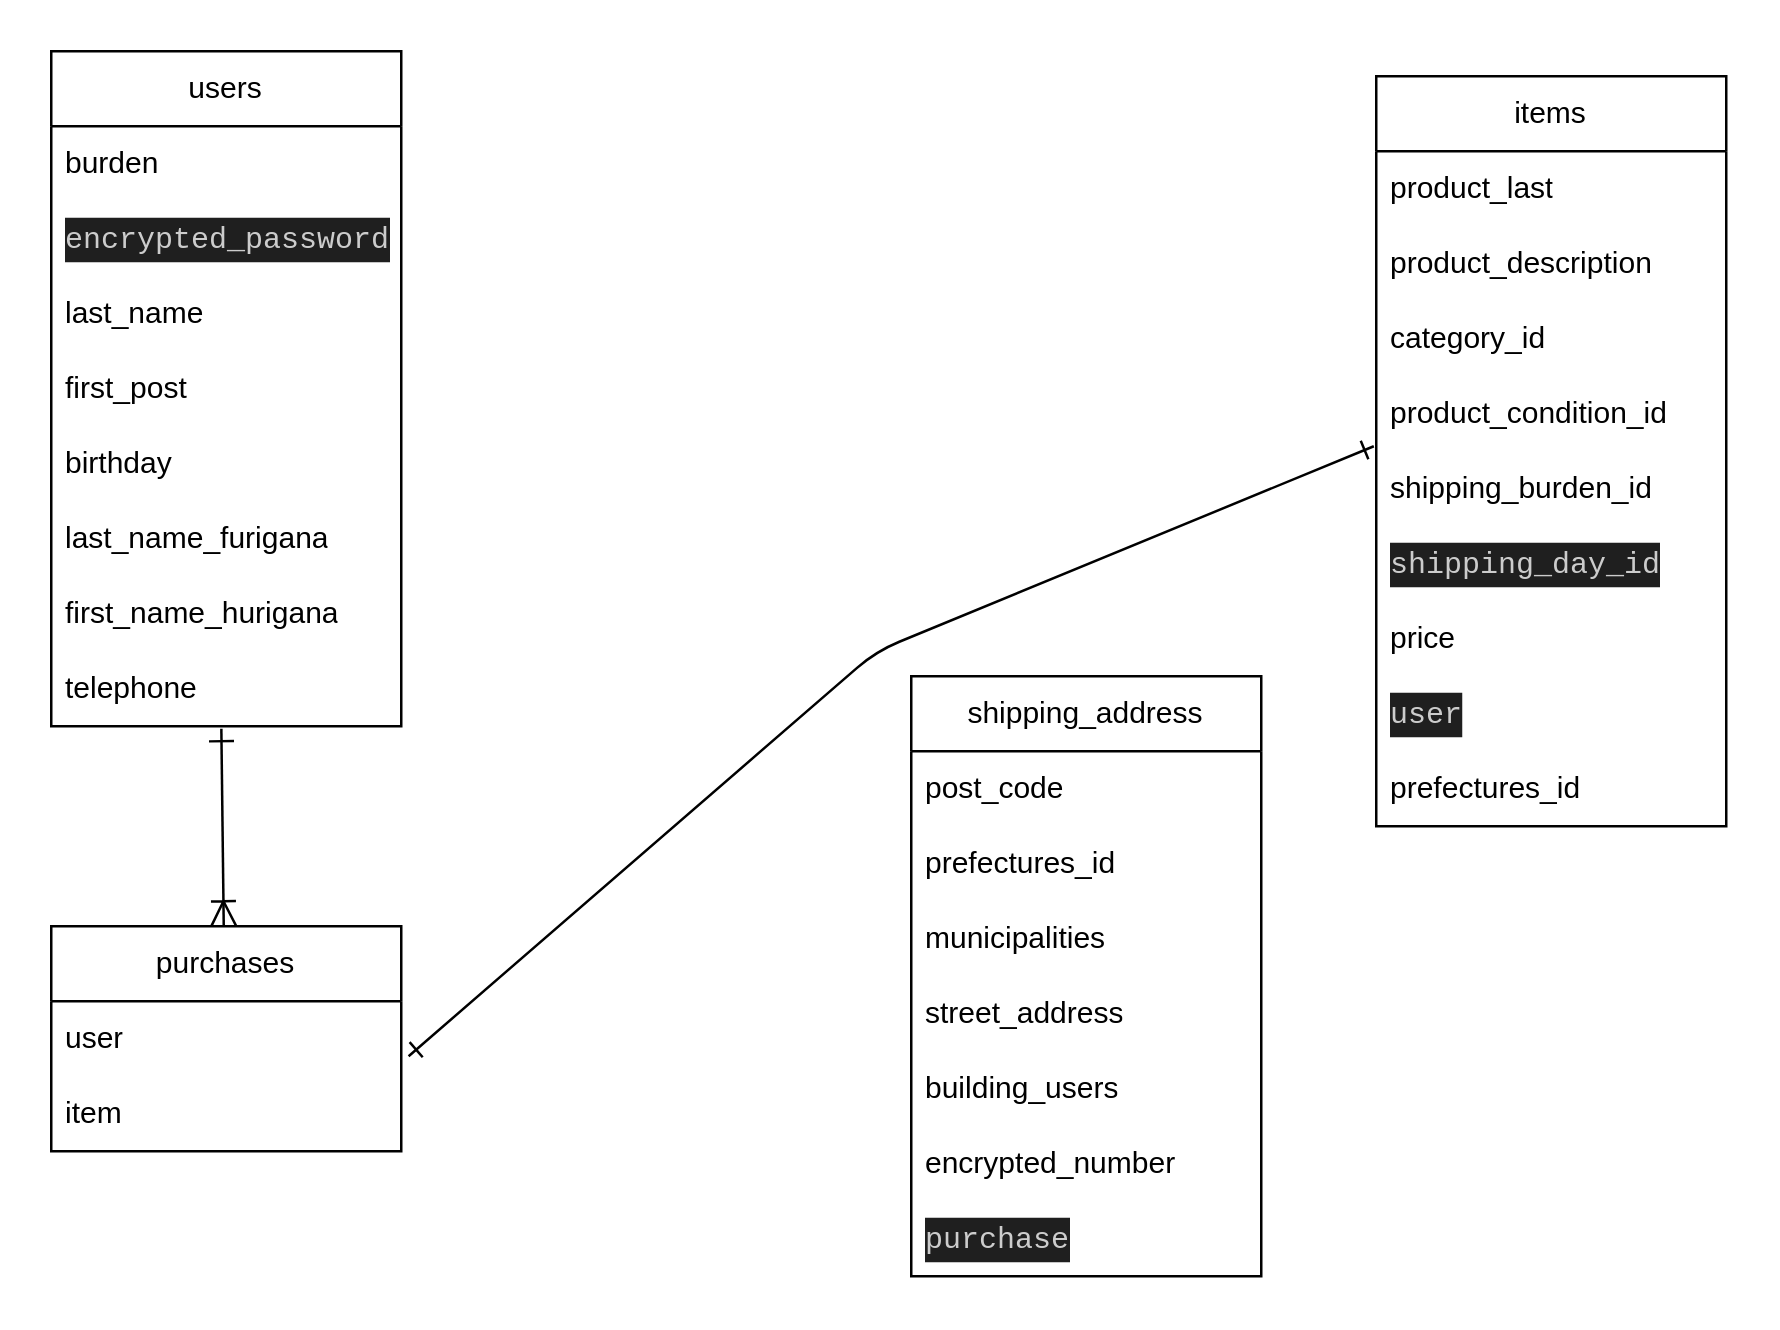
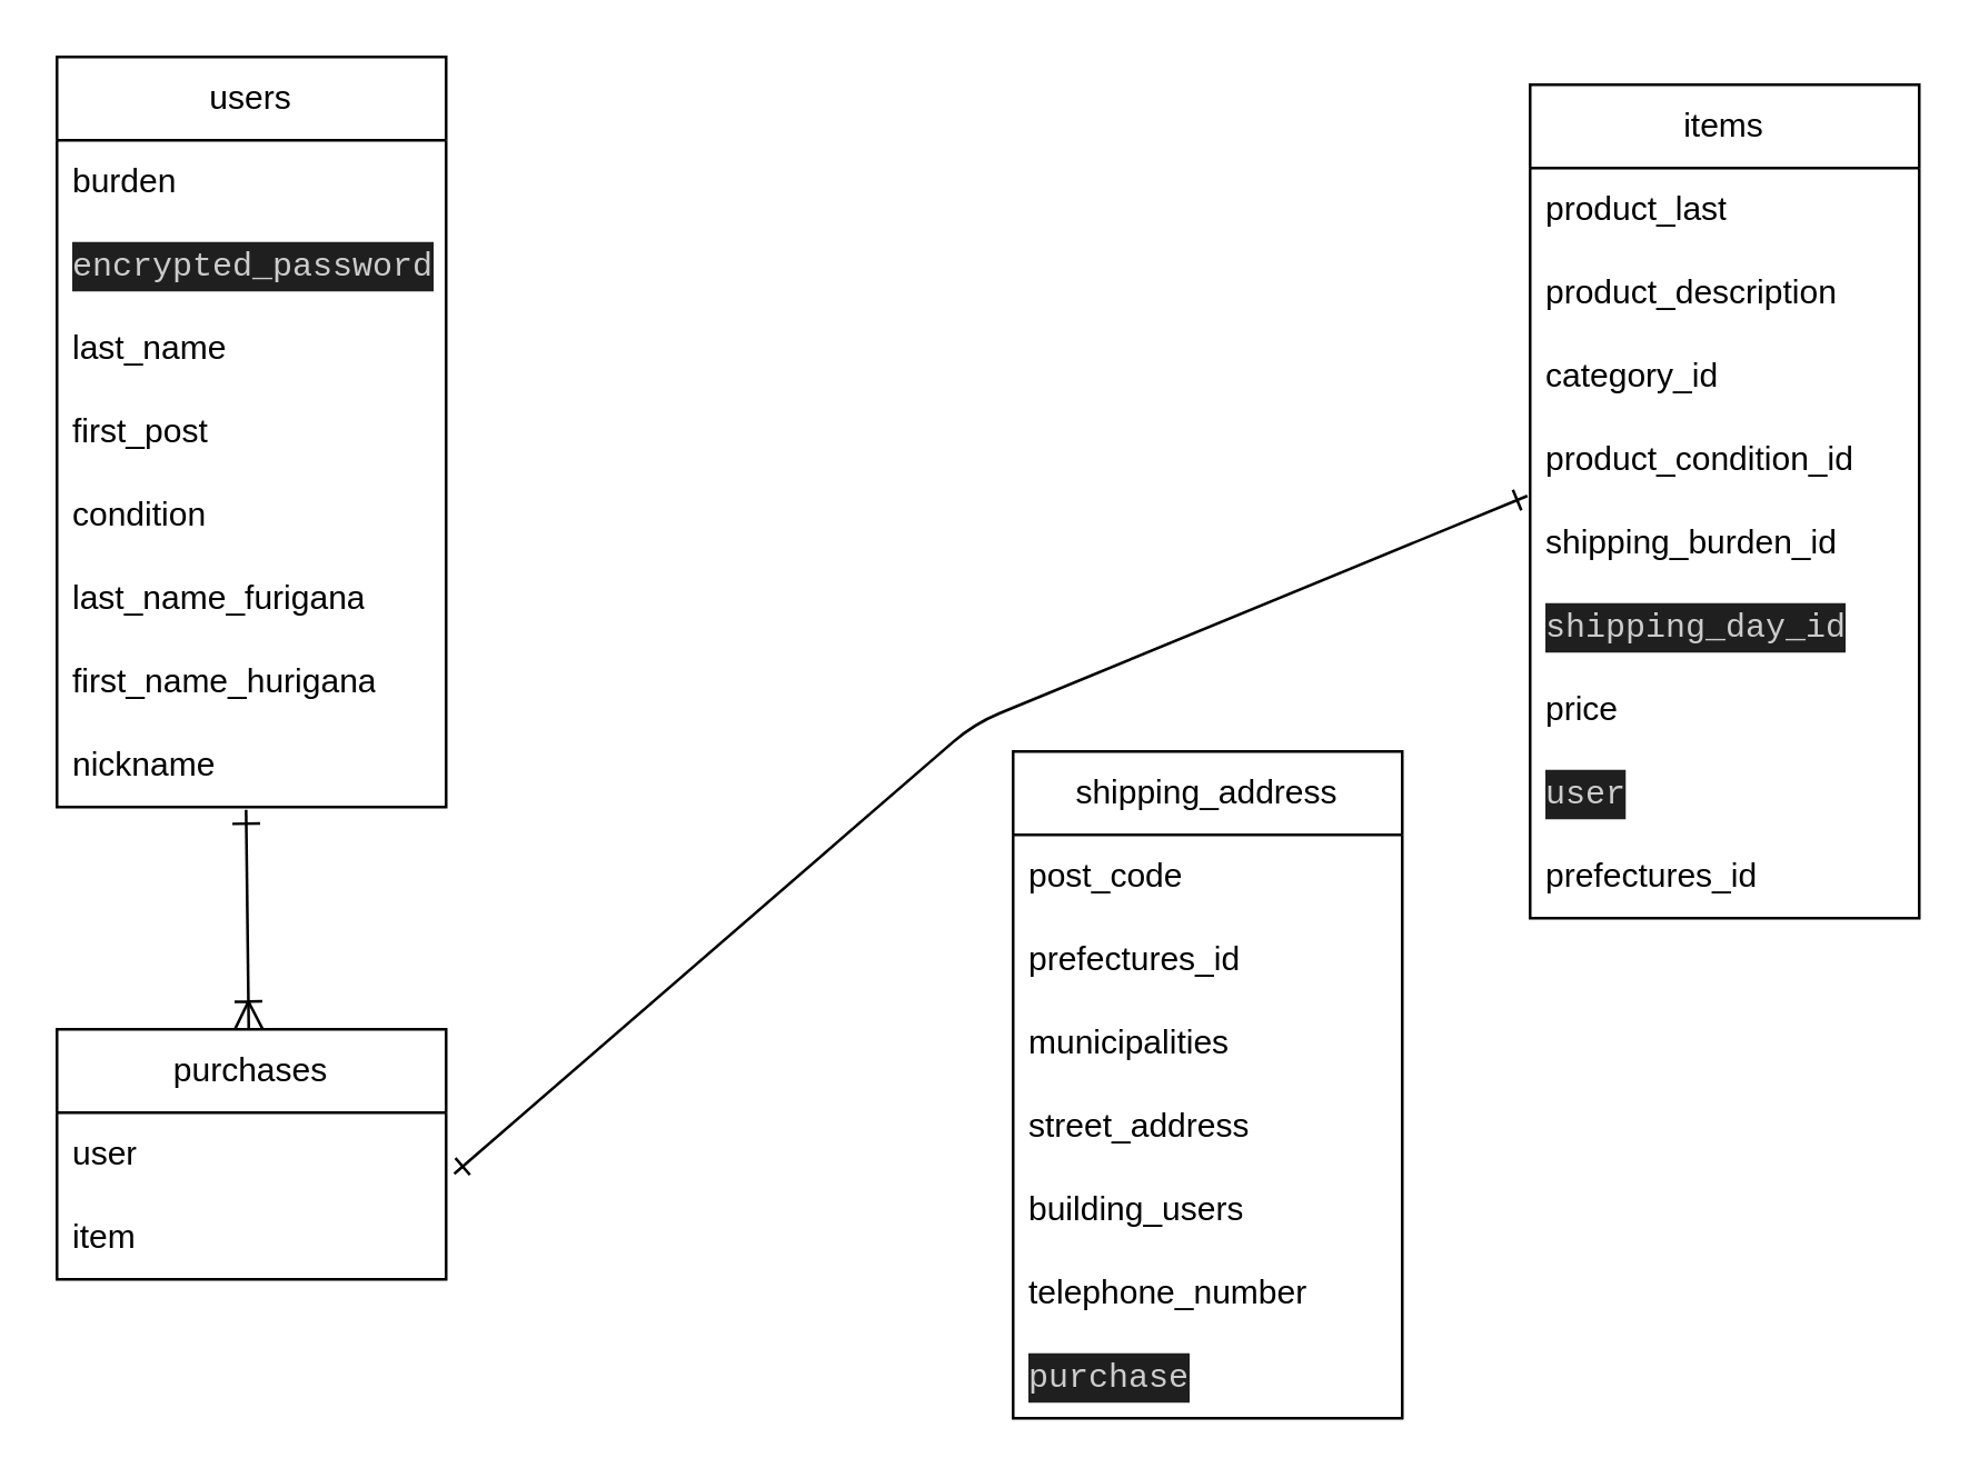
  <mxCell id="0" />
  <mxCell id="1" parent="0" />
  <mxCell id="2" value="users" style="swimlane;fontStyle=0;childLayout=stackLayout;horizontal=1;startSize=30;horizontalStack=0;resizeParent=1;resizeParentMax=0;resizeLast=0;collapsible=1;marginBottom=0;whiteSpace=wrap;html=1;" parent="1" vertex="1"><mxGeometry x="20" y="20" width="140" height="270" as="geometry" /></mxCell>
  <mxCell id="3" value="burden" style="text;strokeColor=none;fillColor=none;align=left;verticalAlign=middle;spacingLeft=4;spacingRight=4;overflow=hidden;points=[[0,0.5],[1,0.5]];portConstraint=eastwest;rotatable=0;whiteSpace=wrap;html=1;" parent="2" vertex="1"><mxGeometry y="30" width="140" height="30" as="geometry" /></mxCell>
  <mxCell id="4" value="&lt;div style=&quot;color: rgb(204, 204, 204); background-color: rgb(31, 31, 31); font-family: Menlo, Monaco, &amp;quot;Courier New&amp;quot;, monospace; line-height: 18px;&quot;&gt;encrypted_password&lt;/div&gt;" style="text;strokeColor=none;fillColor=none;align=left;verticalAlign=middle;spacingLeft=4;spacingRight=4;overflow=hidden;points=[[0,0.5],[1,0.5]];portConstraint=eastwest;rotatable=0;whiteSpace=wrap;html=1;" parent="2" vertex="1"><mxGeometry y="60" width="140" height="30" as="geometry" /></mxCell>
  <mxCell id="5" value="last_name" style="text;strokeColor=none;fillColor=none;align=left;verticalAlign=middle;spacingLeft=4;spacingRight=4;overflow=hidden;points=[[0,0.5],[1,0.5]];portConstraint=eastwest;rotatable=0;whiteSpace=wrap;html=1;" parent="2" vertex="1"><mxGeometry y="90" width="140" height="30" as="geometry" /></mxCell>
  <mxCell id="6" value="first_post" style="text;strokeColor=none;fillColor=none;align=left;verticalAlign=middle;spacingLeft=4;spacingRight=4;overflow=hidden;points=[[0,0.5],[1,0.5]];portConstraint=eastwest;rotatable=0;whiteSpace=wrap;html=1;" parent="2" vertex="1"><mxGeometry y="120" width="140" height="30" as="geometry" /></mxCell>
- <mxCell id="7" value="birthday" style="text;strokeColor=none;fillColor=none;align=left;verticalAlign=middle;spacingLeft=4;spacingRight=4;overflow=hidden;points=[[0,0.5],[1,0.5]];portConstraint=eastwest;rotatable=0;whiteSpace=wrap;html=1;" parent="2" vertex="1"><mxGeometry y="150" width="140" height="30" as="geometry" /></mxCell>
+ <mxCell id="7" value="condition" style="text;strokeColor=none;fillColor=none;align=left;verticalAlign=middle;spacingLeft=4;spacingRight=4;overflow=hidden;points=[[0,0.5],[1,0.5]];portConstraint=eastwest;rotatable=0;whiteSpace=wrap;html=1;" parent="2" vertex="1"><mxGeometry y="150" width="140" height="30" as="geometry" /></mxCell>
  <mxCell id="8" value="last_name_furigana" style="text;strokeColor=none;fillColor=none;align=left;verticalAlign=middle;spacingLeft=4;spacingRight=4;overflow=hidden;points=[[0,0.5],[1,0.5]];portConstraint=eastwest;rotatable=0;whiteSpace=wrap;html=1;" parent="2" vertex="1"><mxGeometry y="180" width="140" height="30" as="geometry" /></mxCell>
  <mxCell id="9" value="first_name_hurigana" style="text;strokeColor=none;fillColor=none;align=left;verticalAlign=middle;spacingLeft=4;spacingRight=4;overflow=hidden;points=[[0,0.5],[1,0.5]];portConstraint=eastwest;rotatable=0;whiteSpace=wrap;html=1;" parent="2" vertex="1"><mxGeometry y="210" width="140" height="30" as="geometry" /></mxCell>
- <mxCell id="10" value="telephone" style="text;strokeColor=none;fillColor=none;align=left;verticalAlign=middle;spacingLeft=4;spacingRight=4;overflow=hidden;points=[[0,0.5],[1,0.5]];portConstraint=eastwest;rotatable=0;whiteSpace=wrap;html=1;" vertex="1" parent="2"><mxGeometry y="240" width="140" height="30" as="geometry" /></mxCell>
+ <mxCell id="10" value="nickname" style="text;strokeColor=none;fillColor=none;align=left;verticalAlign=middle;spacingLeft=4;spacingRight=4;overflow=hidden;points=[[0,0.5],[1,0.5]];portConstraint=eastwest;rotatable=0;whiteSpace=wrap;html=1;" vertex="1" parent="2"><mxGeometry y="240" width="140" height="30" as="geometry" /></mxCell>
  <mxCell id="11" value="items" style="swimlane;fontStyle=0;childLayout=stackLayout;horizontal=1;startSize=30;horizontalStack=0;resizeParent=1;resizeParentMax=0;resizeLast=0;collapsible=1;marginBottom=0;whiteSpace=wrap;html=1;" parent="1" vertex="1"><mxGeometry x="550" y="30" width="140" height="300" as="geometry" /></mxCell>
  <mxCell id="12" value="product_last" style="text;strokeColor=none;fillColor=none;align=left;verticalAlign=middle;spacingLeft=4;spacingRight=4;overflow=hidden;points=[[0,0.5],[1,0.5]];portConstraint=eastwest;rotatable=0;whiteSpace=wrap;html=1;" parent="11" vertex="1"><mxGeometry y="30" width="140" height="30" as="geometry" /></mxCell>
  <mxCell id="13" value="product_description" style="text;strokeColor=none;fillColor=none;align=left;verticalAlign=middle;spacingLeft=4;spacingRight=4;overflow=hidden;points=[[0,0.5],[1,0.5]];portConstraint=eastwest;rotatable=0;whiteSpace=wrap;html=1;" parent="11" vertex="1"><mxGeometry y="60" width="140" height="30" as="geometry" /></mxCell>
  <mxCell id="14" value="category_id" style="text;strokeColor=none;fillColor=none;align=left;verticalAlign=middle;spacingLeft=4;spacingRight=4;overflow=hidden;points=[[0,0.5],[1,0.5]];portConstraint=eastwest;rotatable=0;whiteSpace=wrap;html=1;" parent="11" vertex="1"><mxGeometry y="90" width="140" height="30" as="geometry" /></mxCell>
  <mxCell id="15" value="product_condition_id" style="text;strokeColor=none;fillColor=none;align=left;verticalAlign=middle;spacingLeft=4;spacingRight=4;overflow=hidden;points=[[0,0.5],[1,0.5]];portConstraint=eastwest;rotatable=0;whiteSpace=wrap;html=1;" parent="11" vertex="1"><mxGeometry y="120" width="140" height="30" as="geometry" /></mxCell>
  <mxCell id="16" value="shipping_burden_id" style="text;strokeColor=none;fillColor=none;align=left;verticalAlign=middle;spacingLeft=4;spacingRight=4;overflow=hidden;points=[[0,0.5],[1,0.5]];portConstraint=eastwest;rotatable=0;whiteSpace=wrap;html=1;" parent="11" vertex="1"><mxGeometry y="150" width="140" height="30" as="geometry" /></mxCell>
  <mxCell id="17" value="&lt;div style=&quot;color: rgb(204, 204, 204); background-color: rgb(31, 31, 31); font-family: Menlo, Monaco, &amp;quot;Courier New&amp;quot;, monospace; line-height: 18px;&quot;&gt;&lt;div style=&quot;line-height: 18px;&quot;&gt;&lt;div style=&quot;line-height: 18px;&quot;&gt;shipping_day_id&lt;/div&gt;&lt;/div&gt;&lt;/div&gt;" style="text;strokeColor=none;fillColor=none;align=left;verticalAlign=middle;spacingLeft=4;spacingRight=4;overflow=hidden;points=[[0,0.5],[1,0.5]];portConstraint=eastwest;rotatable=0;whiteSpace=wrap;html=1;" parent="11" vertex="1"><mxGeometry y="180" width="140" height="30" as="geometry" /></mxCell>
  <mxCell id="18" value="price" style="text;strokeColor=none;fillColor=none;align=left;verticalAlign=middle;spacingLeft=4;spacingRight=4;overflow=hidden;points=[[0,0.5],[1,0.5]];portConstraint=eastwest;rotatable=0;whiteSpace=wrap;html=1;" parent="11" vertex="1"><mxGeometry y="210" width="140" height="30" as="geometry" /></mxCell>
  <mxCell id="19" value="&lt;div style=&quot;color: rgb(204, 204, 204); background-color: rgb(31, 31, 31); font-family: Menlo, Monaco, &amp;quot;Courier New&amp;quot;, monospace; line-height: 18px;&quot;&gt;user&lt;/div&gt;" style="text;strokeColor=none;fillColor=none;align=left;verticalAlign=middle;spacingLeft=4;spacingRight=4;overflow=hidden;points=[[0,0.5],[1,0.5]];portConstraint=eastwest;rotatable=0;whiteSpace=wrap;html=1;" parent="11" vertex="1"><mxGeometry y="240" width="140" height="30" as="geometry" /></mxCell>
  <mxCell id="20" value="prefectures_id" style="text;strokeColor=none;fillColor=none;align=left;verticalAlign=middle;spacingLeft=4;spacingRight=4;overflow=hidden;points=[[0,0.5],[1,0.5]];portConstraint=eastwest;rotatable=0;whiteSpace=wrap;html=1;" vertex="1" parent="11"><mxGeometry y="270" width="140" height="30" as="geometry" /></mxCell>
  <mxCell id="21" value="purchases" style="swimlane;fontStyle=0;childLayout=stackLayout;horizontal=1;startSize=30;horizontalStack=0;resizeParent=1;resizeParentMax=0;resizeLast=0;collapsible=1;marginBottom=0;whiteSpace=wrap;html=1;" parent="1" vertex="1"><mxGeometry x="20" y="370" width="140" height="90" as="geometry" /></mxCell>
  <mxCell id="22" value="user" style="text;strokeColor=none;fillColor=none;align=left;verticalAlign=middle;spacingLeft=4;spacingRight=4;overflow=hidden;points=[[0,0.5],[1,0.5]];portConstraint=eastwest;rotatable=0;whiteSpace=wrap;html=1;" parent="21" vertex="1"><mxGeometry y="30" width="140" height="30" as="geometry" /></mxCell>
  <mxCell id="23" value="item" style="text;strokeColor=none;fillColor=none;align=left;verticalAlign=middle;spacingLeft=4;spacingRight=4;overflow=hidden;points=[[0,0.5],[1,0.5]];portConstraint=eastwest;rotatable=0;whiteSpace=wrap;html=1;" parent="21" vertex="1"><mxGeometry y="60" width="140" height="30" as="geometry" /></mxCell>
  <mxCell id="24" value="" style="endArrow=ERone;startArrow=ERone;html=1;exitX=1.021;exitY=0.733;exitDx=0;exitDy=0;exitPerimeter=0;startFill=0;entryX=-0.007;entryY=-0.067;entryDx=0;entryDy=0;entryPerimeter=0;endFill=0;" parent="1" source="22" target="16" edge="1"><mxGeometry width="50" height="50" relative="1" as="geometry"><mxPoint x="314" y="310" as="sourcePoint" /><mxPoint x="364" y="260" as="targetPoint" /><Array as="points"><mxPoint x="350" y="260" /></Array></mxGeometry></mxCell>
  <mxCell id="25" value="shipping_address" style="swimlane;fontStyle=0;childLayout=stackLayout;horizontal=1;startSize=30;horizontalStack=0;resizeParent=1;resizeParentMax=0;resizeLast=0;collapsible=1;marginBottom=0;whiteSpace=wrap;html=1;" parent="1" vertex="1"><mxGeometry x="364" y="270" width="140" height="240" as="geometry" /></mxCell>
  <mxCell id="26" value="post_code" style="text;strokeColor=none;fillColor=none;align=left;verticalAlign=middle;spacingLeft=4;spacingRight=4;overflow=hidden;points=[[0,0.5],[1,0.5]];portConstraint=eastwest;rotatable=0;whiteSpace=wrap;html=1;" parent="25" vertex="1"><mxGeometry y="30" width="140" height="30" as="geometry" /></mxCell>
  <mxCell id="27" value="prefectures_id" style="text;strokeColor=none;fillColor=none;align=left;verticalAlign=middle;spacingLeft=4;spacingRight=4;overflow=hidden;points=[[0,0.5],[1,0.5]];portConstraint=eastwest;rotatable=0;whiteSpace=wrap;html=1;" parent="25" vertex="1"><mxGeometry y="60" width="140" height="30" as="geometry" /></mxCell>
  <mxCell id="28" value="municipalities" style="text;strokeColor=none;fillColor=none;align=left;verticalAlign=middle;spacingLeft=4;spacingRight=4;overflow=hidden;points=[[0,0.5],[1,0.5]];portConstraint=eastwest;rotatable=0;whiteSpace=wrap;html=1;" parent="25" vertex="1"><mxGeometry y="90" width="140" height="30" as="geometry" /></mxCell>
  <mxCell id="29" value="street_address" style="text;strokeColor=none;fillColor=none;align=left;verticalAlign=middle;spacingLeft=4;spacingRight=4;overflow=hidden;points=[[0,0.5],[1,0.5]];portConstraint=eastwest;rotatable=0;whiteSpace=wrap;html=1;" parent="25" vertex="1"><mxGeometry y="120" width="140" height="30" as="geometry" /></mxCell>
  <mxCell id="30" value="building_users" style="text;strokeColor=none;fillColor=none;align=left;verticalAlign=middle;spacingLeft=4;spacingRight=4;overflow=hidden;points=[[0,0.5],[1,0.5]];portConstraint=eastwest;rotatable=0;whiteSpace=wrap;html=1;" parent="25" vertex="1"><mxGeometry y="150" width="140" height="30" as="geometry" /></mxCell>
- <mxCell id="31" value="encrypted_number" style="text;strokeColor=none;fillColor=none;align=left;verticalAlign=middle;spacingLeft=4;spacingRight=4;overflow=hidden;points=[[0,0.5],[1,0.5]];portConstraint=eastwest;rotatable=0;whiteSpace=wrap;html=1;" parent="25" vertex="1"><mxGeometry y="180" width="140" height="30" as="geometry" /></mxCell>
+ <mxCell id="31" value="telephone_number" style="text;strokeColor=none;fillColor=none;align=left;verticalAlign=middle;spacingLeft=4;spacingRight=4;overflow=hidden;points=[[0,0.5],[1,0.5]];portConstraint=eastwest;rotatable=0;whiteSpace=wrap;html=1;" parent="25" vertex="1"><mxGeometry y="180" width="140" height="30" as="geometry" /></mxCell>
  <mxCell id="32" value="&lt;div style=&quot;color: rgb(204, 204, 204); background-color: rgb(31, 31, 31); font-family: Menlo, Monaco, &amp;quot;Courier New&amp;quot;, monospace; line-height: 18px;&quot;&gt;purchase&lt;/div&gt;" style="text;strokeColor=none;fillColor=none;align=left;verticalAlign=middle;spacingLeft=4;spacingRight=4;overflow=hidden;points=[[0,0.5],[1,0.5]];portConstraint=eastwest;rotatable=0;whiteSpace=wrap;html=1;" vertex="1" parent="25"><mxGeometry y="210" width="140" height="30" as="geometry" /></mxCell>
  <mxCell id="33" value="" style="edgeStyle=elbowEdgeStyle;elbow=horizontal;endArrow=ERoneToMany;html=1;curved=0;rounded=0;endSize=8;startSize=8;endFill=0;startArrow=ERone;startFill=0;exitX=0.486;exitY=1.033;exitDx=0;exitDy=0;exitPerimeter=0;" edge="1" parent="1" source="10"><mxGeometry width="50" height="50" relative="1" as="geometry"><mxPoint x="89.5" y="303" as="sourcePoint" /><mxPoint x="89.5" y="370" as="targetPoint" /><Array as="points" /></mxGeometry></mxCell>
